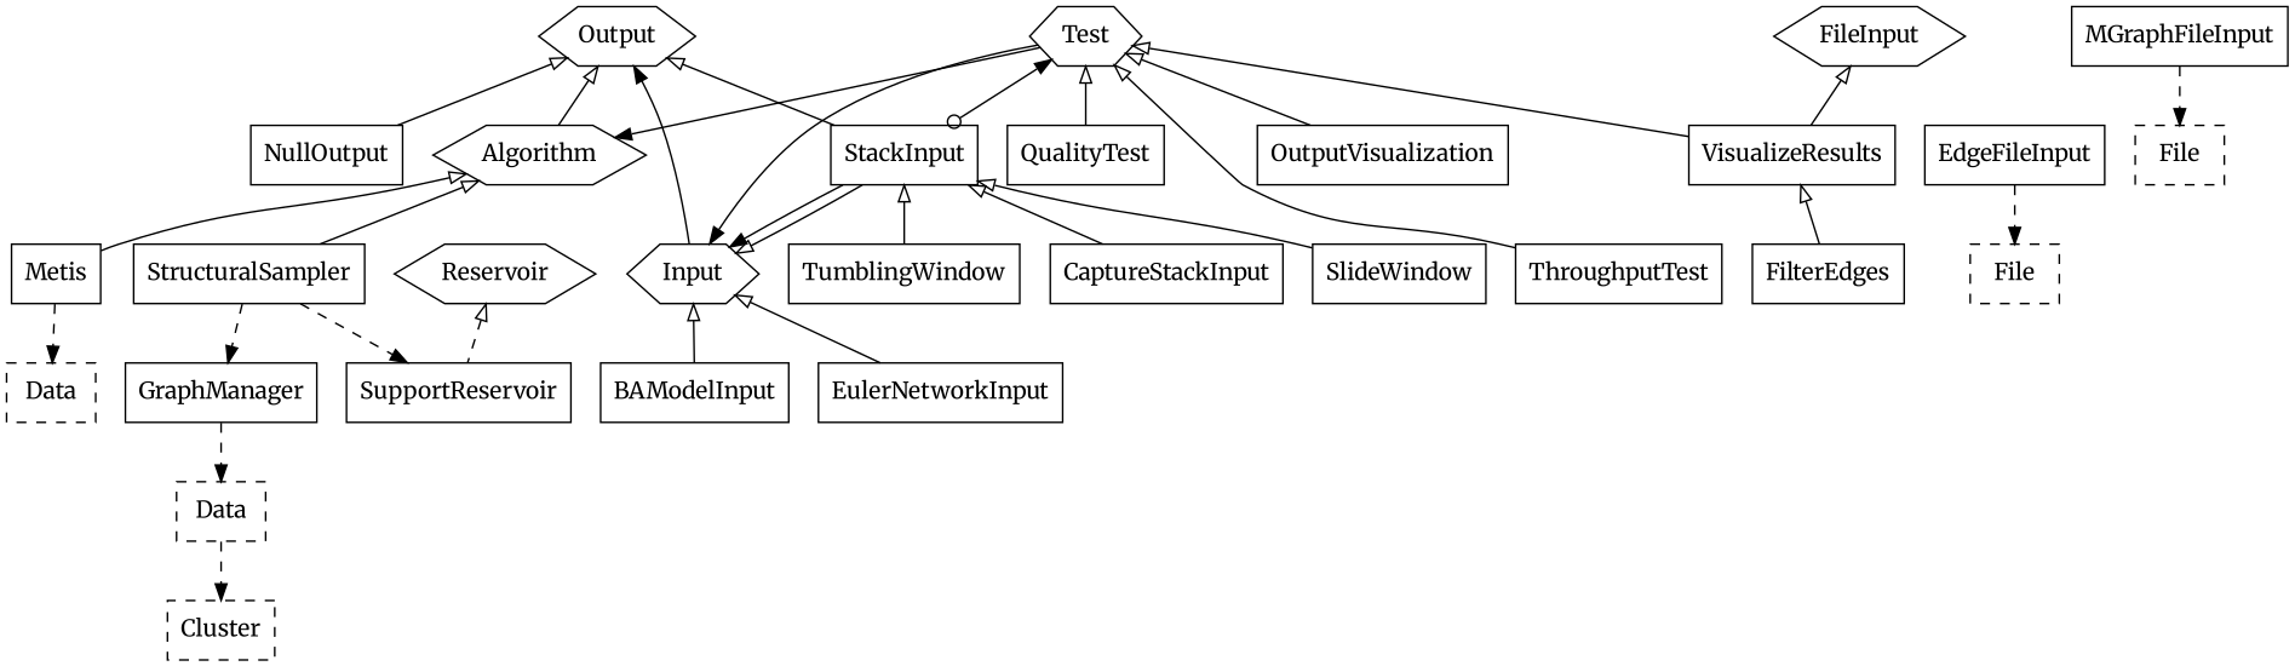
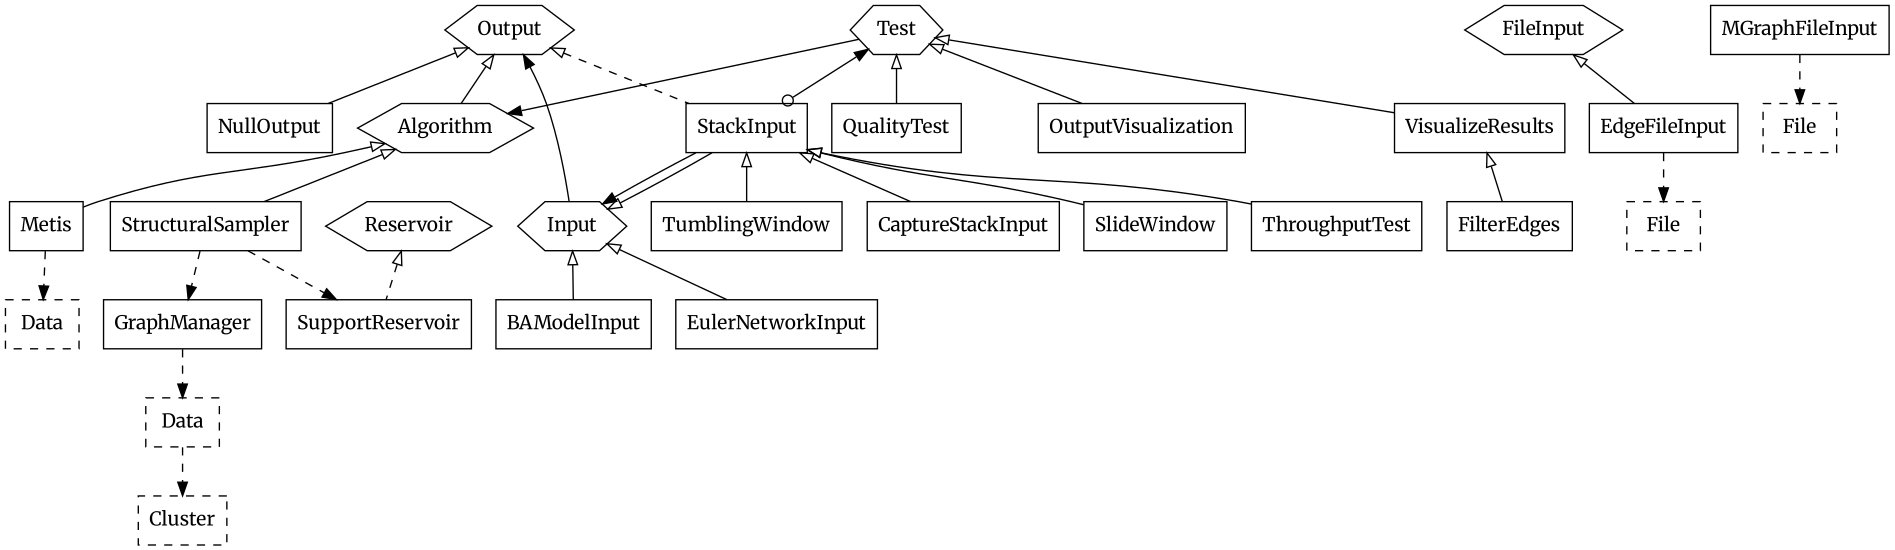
  digraph {
    fontname=Merriweather
    node [fontname=Merriweather shape=rect]
    edge [arrowtail=onormal dir=back fontname=Merriweather]
    Output [shape=hexagon]
    StackInput
    Algorithm [shape=hexagon]
    NullOutput
    Input [shape=hexagon]
    CaptureStackInput
    SlideWindow
    TumblingWindow
    Metis
    StructuralSampler
    EulerNetworkInput
    BAModelInput
    FileInput [shape=hexagon]
    EdgeFileInput
    n15 [label=File style=dashed]
    MGraphFileInput
    n17 [label=File style=dashed]
    n18 [label=Data style=dashed]
    SupportReservoir
    GraphManager
    n21 [label=Data style=dashed]
    Cluster [style=dashed]
    Reservoir [shape=hexagon]
    Test [shape=hexagon]
    QualityTest
    ThroughputTest
    OutputVisualization
    VisualizeResults
    FilterEdges
-   Output -> StackInput
+   Output -> StackInput [style=dashed]
    Output -> Algorithm
    Output -> NullOutput
    StackInput -> Input [arrowtail="" dir=""]
    StackInput -> CaptureStackInput
    StackInput -> SlideWindow
    StackInput -> TumblingWindow
    Algorithm -> Metis
    Algorithm -> StructuralSampler
    Input -> Output [arrowtail="" dir=""]
    Input -> StackInput
    Input -> EulerNetworkInput
    Input -> BAModelInput
    Metis -> n18 [style=dashed arrowtail="" dir=""]
    StructuralSampler -> SupportReservoir [style=dashed arrowtail="" dir=""]
    StructuralSampler -> GraphManager [style=dashed arrowtail="" dir=""]
-   FileInput -> VisualizeResults
+   FileInput -> EdgeFileInput
    EdgeFileInput -> n17 [style=dashed arrowtail="" dir=""]
    MGraphFileInput -> n15 [style=dashed arrowtail="" dir=""]
    GraphManager -> n21 [style=dashed arrowtail="" dir=""]
    n21 -> Cluster [style=dashed arrowtail="" dir=""]
    Reservoir -> SupportReservoir [style=dashed]
    Test -> StackInput [arrowhead=odot dir=both arrowtail=""]
    Test -> Algorithm [arrowtail="" dir=""]
-   Test -> Input [arrowtail="" dir=""]
    Test -> QualityTest
-   Test -> ThroughputTest
+   StackInput -> ThroughputTest
    Test -> OutputVisualization
    Test -> VisualizeResults
    VisualizeResults -> FilterEdges
  }
